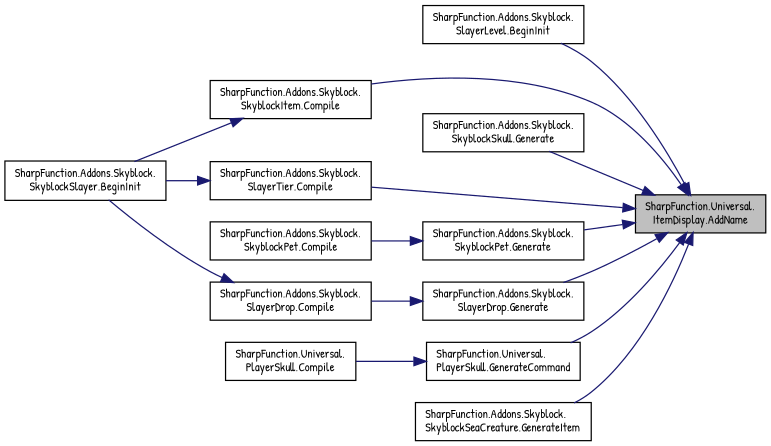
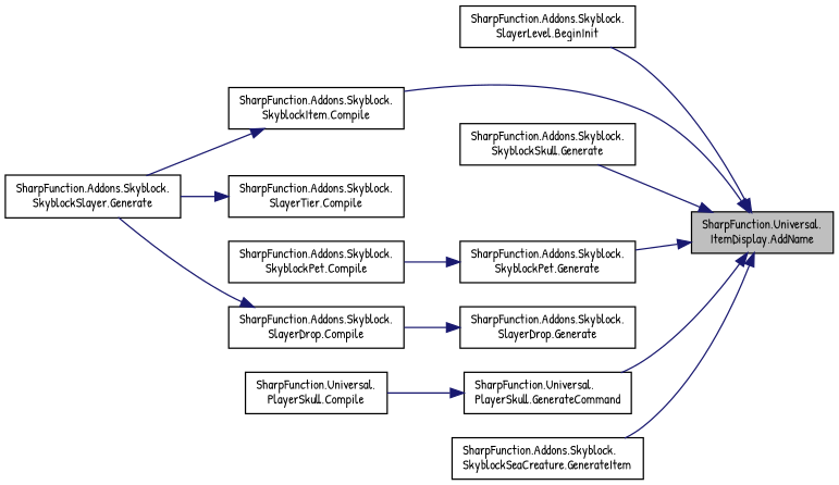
  digraph {
    fontname="Patrick Hand"
    rankdir=RL
    node [color=black fillcolor=white fontname="Patrick Hand" fontsize=10 shape=record style=filled]
    edge [color=midnightblue dir=back fontname="Patrick Hand" fontsize=10 labelfontname=Helvetica labelfontsize=10 style=solid]
    n1 [fillcolor=grey75 fontcolor=black height=0.2 label="SharpFunction.Universal.\lItemDisplay.AddName" width=0.4]
    n2 [height=0.2 label="SharpFunction.Addons.Skyblock.\lSlayerLevel.BeginInit" width=0.4]
    n3 [height=0.2 label="SharpFunction.Addons.Skyblock.\lSkyblockItem.Compile" width=0.4]
    n4 [height=0.2 label="SharpFunction.Addons.Skyblock.\lSkyblockSkull.Generate" width=0.4]
    n5 [height=0.2 label="SharpFunction.Addons.Skyblock.\lSlayerTier.Compile" width=0.4]
    n6 [height=0.2 label="SharpFunction.Addons.Skyblock.\lSkyblockPet.Generate" width=0.4]
    n7 [height=0.2 label="SharpFunction.Addons.Skyblock.\lSlayerDrop.Generate" width=0.4]
    n8 [height=0.2 label="SharpFunction.Universal.\lPlayerSkull.GenerateCommand" width=0.4]
    n9 [height=0.2 label="SharpFunction.Addons.Skyblock.\lSkyblockSeaCreature.GenerateItem" width=0.4]
-   n10 [height=0.2 label="SharpFunction.Addons.Skyblock.\lSkyblockSlayer.BeginInit" width=0.4]
+   n10 [height=0.2 label="SharpFunction.Addons.Skyblock.\lSkyblockSlayer.Generate" width=0.4]
    n11 [height=0.2 label="SharpFunction.Addons.Skyblock.\lSkyblockPet.Compile" width=0.4]
    n12 [height=0.2 label="SharpFunction.Addons.Skyblock.\lSlayerDrop.Compile" width=0.4]
    n13 [height=0.2 label="SharpFunction.Universal.\lPlayerSkull.Compile" width=0.4]
    n1 -> n2
    n1 -> n3
    n1 -> n4
-   n1 -> n5
    n1 -> n6
-   n1 -> n7
    n1 -> n8
    n1 -> n9
    n3 -> n10
    n5 -> n10
    n6 -> n11
    n7 -> n12
    n8 -> n13
    n12 -> n10
  }
